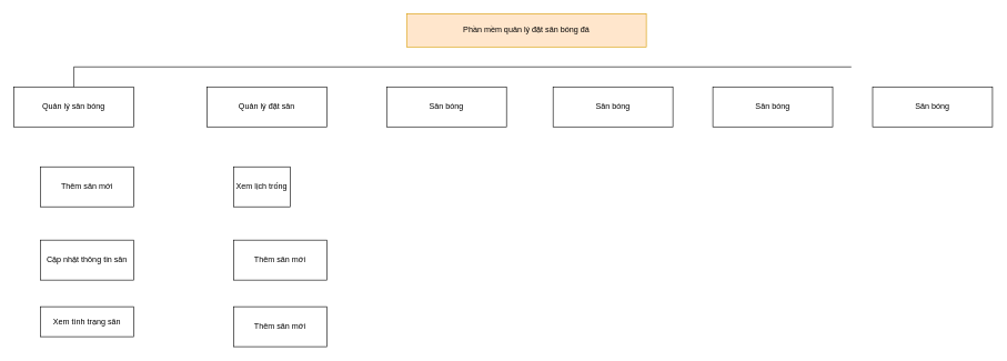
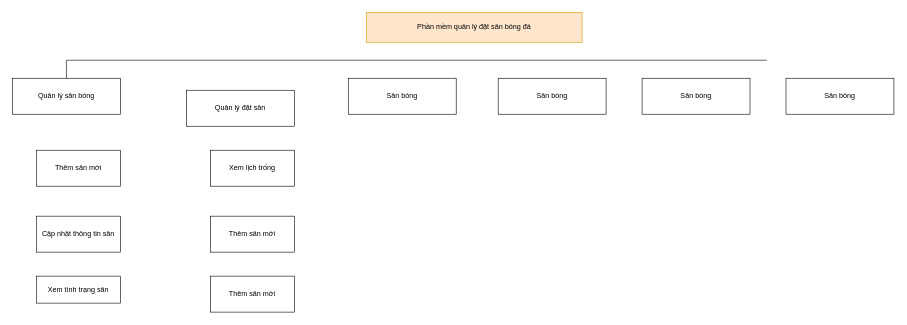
  <mxCell id="0" />
  <mxCell id="1" parent="0" />
  <mxCell id="2" value="Phần mềm quản lý đặt sân bóng đá" style="html=1;whiteSpace=wrap;fillColor=#ffe6cc;strokeColor=#d79b00;" vertex="1" parent="1"><mxGeometry x="610" y="20" width="360" height="50" as="geometry" /></mxCell>
  <mxCell id="3" value="Quản lý sân bóng" style="rounded=0;whiteSpace=wrap;html=1;" vertex="1" parent="1"><mxGeometry x="20" y="130" width="180" height="60" as="geometry" /></mxCell>
- <mxCell id="4" value="Quản lý đặt sân" style="rounded=0;whiteSpace=wrap;html=1;" vertex="1" parent="1"><mxGeometry x="310" y="130" width="180" height="60" as="geometry" /></mxCell>
+ <mxCell id="4" value="Quản lý đặt sân" style="rounded=0;whiteSpace=wrap;html=1;" vertex="1" parent="1"><mxGeometry x="310" y="150" width="180" height="60" as="geometry" /></mxCell>
  <mxCell id="5" value="Sân bóng" style="rounded=0;whiteSpace=wrap;html=1;" vertex="1" parent="1"><mxGeometry x="580" y="130" width="180" height="60" as="geometry" /></mxCell>
  <mxCell id="6" value="Sân bóng" style="rounded=0;whiteSpace=wrap;html=1;" vertex="1" parent="1"><mxGeometry x="830" y="130" width="180" height="60" as="geometry" /></mxCell>
  <mxCell id="7" value="Sân bóng" style="rounded=0;whiteSpace=wrap;html=1;" vertex="1" parent="1"><mxGeometry x="1070" y="130" width="180" height="60" as="geometry" /></mxCell>
  <mxCell id="8" value="Sân bóng" style="rounded=0;whiteSpace=wrap;html=1;" vertex="1" parent="1"><mxGeometry x="1310" y="130" width="180" height="60" as="geometry" /></mxCell>
  <mxCell id="9" value="" style="endArrow=none;html=1;rounded=0;" edge="1" parent="1"><mxGeometry width="50" height="50" relative="1" as="geometry"><mxPoint x="110" y="100" as="sourcePoint" /><mxPoint x="1278" y="100" as="targetPoint" /></mxGeometry></mxCell>
  <mxCell id="10" value="" style="endArrow=none;html=1;rounded=0;exitX=0.5;exitY=0;exitDx=0;exitDy=0;" edge="1" parent="1" source="3"><mxGeometry width="50" height="50" relative="1" as="geometry"><mxPoint x="320" y="400" as="sourcePoint" /><mxPoint x="110" y="100" as="targetPoint" /></mxGeometry></mxCell>
  <mxCell id="11" value="Thêm sân mới" style="rounded=0;whiteSpace=wrap;html=1;" vertex="1" parent="1"><mxGeometry x="60" y="250" width="140" height="60" as="geometry" /></mxCell>
  <mxCell id="12" value="Cập nhật thông tin sân" style="rounded=0;whiteSpace=wrap;html=1;" vertex="1" parent="1"><mxGeometry x="60" y="360" width="140" height="60" as="geometry" /></mxCell>
  <mxCell id="13" value="Xem tình trạng sân" style="rounded=0;whiteSpace=wrap;html=1;" vertex="1" parent="1"><mxGeometry x="60" y="460" width="140" height="45" as="geometry" /></mxCell>
- <mxCell id="14" value="Xem lịch trống" style="rounded=0;whiteSpace=wrap;html=1;" vertex="1" parent="1"><mxGeometry x="350" y="250" width="85" height="60" as="geometry" /></mxCell>
+ <mxCell id="14" value="Xem lịch trống" style="rounded=0;whiteSpace=wrap;html=1;" vertex="1" parent="1"><mxGeometry x="350" y="250" width="140" height="60" as="geometry" /></mxCell>
  <mxCell id="15" value="Thêm sân mới" style="rounded=0;whiteSpace=wrap;html=1;" vertex="1" parent="1"><mxGeometry x="350" y="360" width="140" height="60" as="geometry" /></mxCell>
  <mxCell id="16" value="Thêm sân mới" style="rounded=0;whiteSpace=wrap;html=1;" vertex="1" parent="1"><mxGeometry x="350" y="460" width="140" height="60" as="geometry" /></mxCell>
